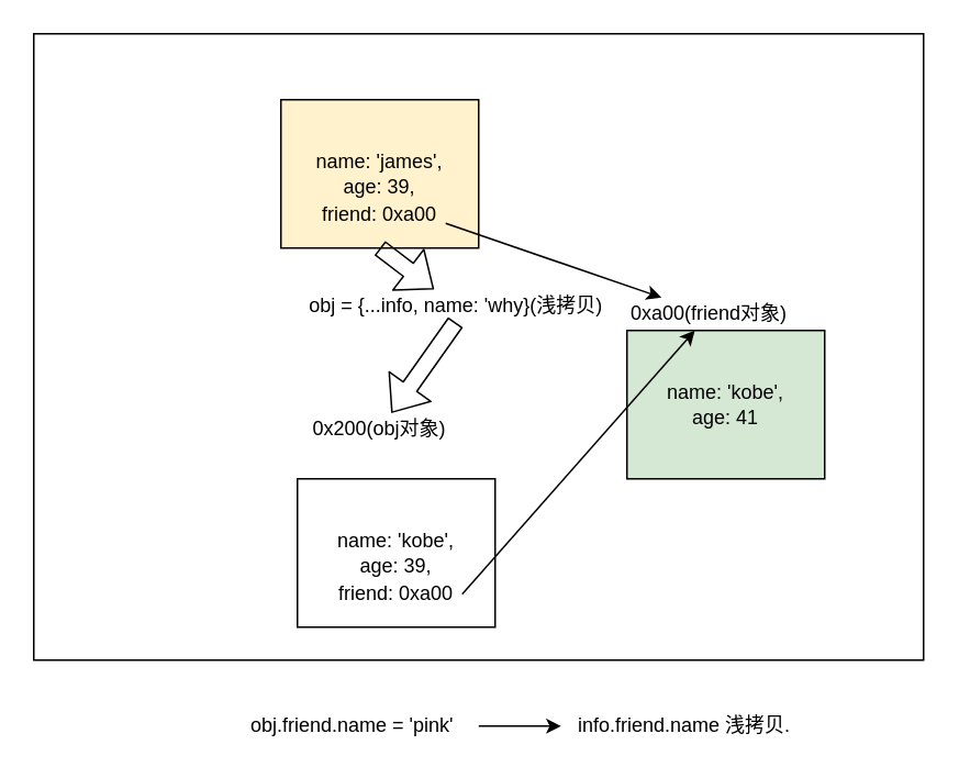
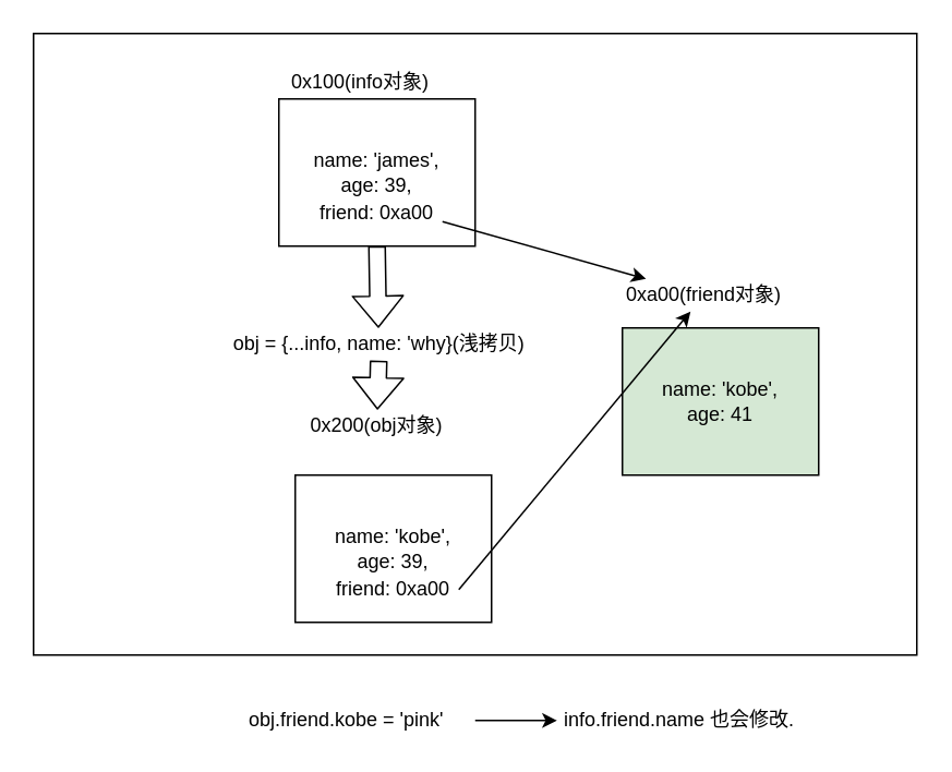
  <mxCell id="0" />
  <mxCell id="1" parent="0" />
  <mxCell id="2" value="" style="rounded=0;whiteSpace=wrap;html=1;" parent="1" vertex="1"><mxGeometry x="20" y="20" width="540" height="380" as="geometry" /></mxCell>
- <mxCell id="3" value="name: 'james',&lt;br&gt;age: 39,&lt;br&gt;" style="rounded=0;whiteSpace=wrap;html=1;fillColor=#fff2cc;" parent="1" vertex="1"><mxGeometry x="170" y="60" width="120" height="90" as="geometry" /></mxCell>
+ <mxCell id="3" value="name: 'james',&lt;br&gt;age: 39,&lt;br&gt;" style="rounded=0;whiteSpace=wrap;html=1;" parent="1" vertex="1"><mxGeometry x="170" y="60" width="120" height="90" as="geometry" /></mxCell>
+ <mxCell id="4" value="0x100(info对象)" style="text;html=1;strokeColor=none;fillColor=none;align=center;verticalAlign=middle;whiteSpace=wrap;rounded=0;" parent="1" vertex="1"><mxGeometry x="170" y="40" width="100" height="20" as="geometry" /></mxCell>
  <mxCell id="5" value="name: 'kobe',&lt;br&gt;age: 41" style="rounded=0;whiteSpace=wrap;html=1;fillColor=#d5e8d4;" parent="1" vertex="1"><mxGeometry x="380" y="200" width="120" height="90" as="geometry" /></mxCell>
- <mxCell id="6" value="0xa00(friend对象)" style="text;html=1;strokeColor=none;fillColor=none;align=center;verticalAlign=middle;whiteSpace=wrap;rounded=0;" parent="1" vertex="1"><mxGeometry x="380" y="180" width="100" height="20" as="geometry" /></mxCell>
+ <mxCell id="6" value="0xa00(friend对象)" style="text;html=1;strokeColor=none;fillColor=none;align=center;verticalAlign=middle;whiteSpace=wrap;rounded=0;" parent="1" vertex="1"><mxGeometry x="380" y="170" width="100" height="20" as="geometry" /></mxCell>
  <mxCell id="7" value="name: 'kobe',&lt;br&gt;age: 39," style="rounded=0;whiteSpace=wrap;html=1;" parent="1" vertex="1"><mxGeometry x="180" y="290" width="120" height="90" as="geometry" /></mxCell>
  <mxCell id="8" value="0x200(obj对象)" style="text;html=1;strokeColor=none;fillColor=none;align=center;verticalAlign=middle;whiteSpace=wrap;rounded=0;" parent="1" vertex="1"><mxGeometry x="180" y="250" width="100" height="20" as="geometry" /></mxCell>
  <mxCell id="9" value="friend: 0xa00" style="text;html=1;strokeColor=none;fillColor=none;align=center;verticalAlign=middle;whiteSpace=wrap;rounded=0;" parent="1" vertex="1"><mxGeometry x="190" y="120" width="80" height="20" as="geometry" /></mxCell>
  <mxCell id="10" value="" style="endArrow=classic;html=1;exitX=1;exitY=0.75;exitDx=0;exitDy=0;" parent="1" source="9" target="6" edge="1"><mxGeometry width="50" height="50" relative="1" as="geometry"><mxPoint x="300" y="240" as="sourcePoint" /><mxPoint x="350" y="190" as="targetPoint" /></mxGeometry></mxCell>
  <mxCell id="11" value="friend: 0xa00" style="text;html=1;strokeColor=none;fillColor=none;align=center;verticalAlign=middle;whiteSpace=wrap;rounded=0;" parent="1" vertex="1"><mxGeometry x="200" y="350" width="80" height="20" as="geometry" /></mxCell>
  <mxCell id="12" value="" style="endArrow=classic;html=1;exitX=1;exitY=0.5;exitDx=0;exitDy=0;" parent="1" source="11" target="6" edge="1"><mxGeometry width="50" height="50" relative="1" as="geometry"><mxPoint x="290" y="290" as="sourcePoint" /><mxPoint x="340" y="240" as="targetPoint" /></mxGeometry></mxCell>
  <mxCell id="13" value="" style="shape=flexArrow;endArrow=classic;html=1;exitX=0.5;exitY=1;exitDx=0;exitDy=0;" parent="1" source="14" target="8" edge="1"><mxGeometry width="50" height="50" relative="1" as="geometry"><mxPoint x="210" y="240" as="sourcePoint" /><mxPoint x="260" y="190" as="targetPoint" /></mxGeometry></mxCell>
- <mxCell id="14" value="obj = {...info, name: 'why}(浅拷贝)" style="text;html=1;strokeColor=none;fillColor=none;align=center;verticalAlign=middle;whiteSpace=wrap;rounded=0;" parent="1" vertex="1"><mxGeometry x="183.5" y="175" width="185" height="20" as="geometry" /></mxCell>
+ <mxCell id="14" value="obj = {...info, name: 'why}(浅拷贝)" style="text;html=1;strokeColor=none;fillColor=none;align=center;verticalAlign=middle;whiteSpace=wrap;rounded=0;" parent="1" vertex="1"><mxGeometry x="138.5" y="200" width="185" height="20" as="geometry" /></mxCell>
  <mxCell id="15" value="" style="shape=flexArrow;endArrow=classic;html=1;exitX=0.5;exitY=1;exitDx=0;exitDy=0;" parent="1" source="3" target="14" edge="1"><mxGeometry width="50" height="50" relative="1" as="geometry"><mxPoint x="230" y="150" as="sourcePoint" /><mxPoint x="230" y="270" as="targetPoint" /></mxGeometry></mxCell>
- <mxCell id="16" value="obj.friend.name = 'pink'" style="text;html=1;resizable=0;points=[];autosize=1;align=left;verticalAlign=top;spacingTop=-4;" parent="1" vertex="1"><mxGeometry x="150" y="430" width="140" height="20" as="geometry" /></mxCell>
+ <mxCell id="16" value="obj.friend.kobe = 'pink'" style="text;html=1;resizable=0;points=[];autosize=1;align=left;verticalAlign=top;spacingTop=-4;" parent="1" vertex="1"><mxGeometry x="150" y="430" width="140" height="20" as="geometry" /></mxCell>
  <mxCell id="17" value="" style="endArrow=classic;html=1;" parent="1" source="16" edge="1"><mxGeometry width="50" height="50" relative="1" as="geometry"><mxPoint x="330" y="490" as="sourcePoint" /><mxPoint x="340" y="440" as="targetPoint" /></mxGeometry></mxCell>
- <mxCell id="18" value="info.friend.name 浅拷贝." style="text;html=1;strokeColor=none;fillColor=none;align=center;verticalAlign=middle;whiteSpace=wrap;rounded=0;" parent="1" vertex="1"><mxGeometry x="340" y="430" width="150" height="20" as="geometry" /></mxCell>
+ <mxCell id="18" value="info.friend.name 也会修改." style="text;html=1;strokeColor=none;fillColor=none;align=center;verticalAlign=middle;whiteSpace=wrap;rounded=0;" parent="1" vertex="1"><mxGeometry x="340" y="430" width="150" height="20" as="geometry" /></mxCell>
